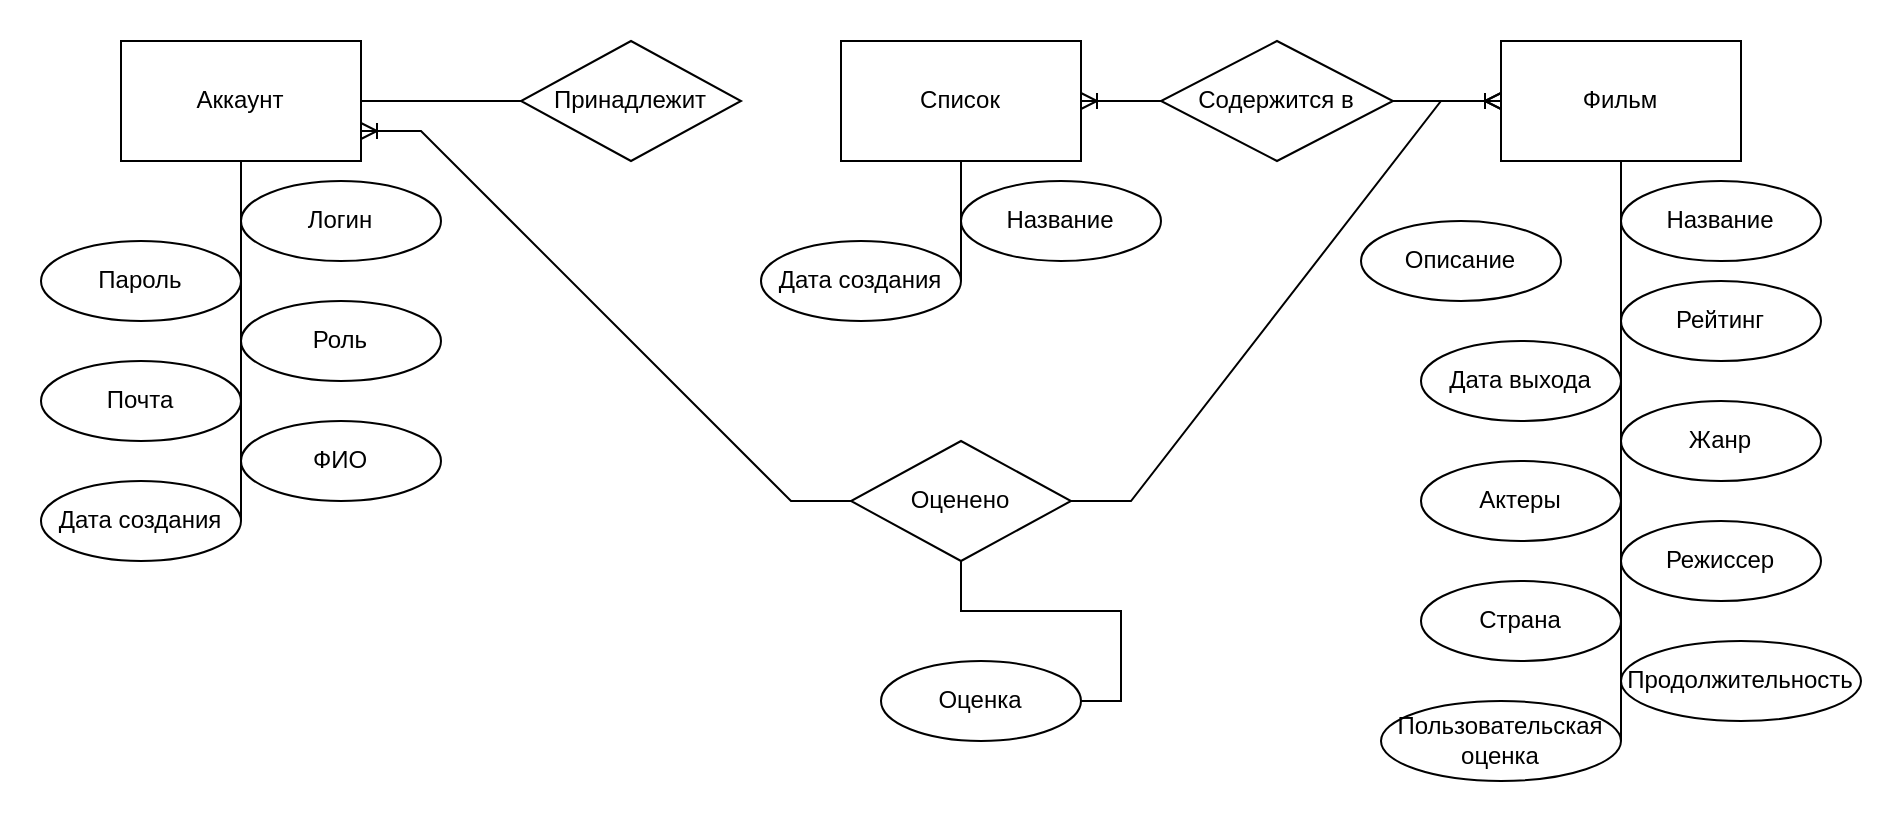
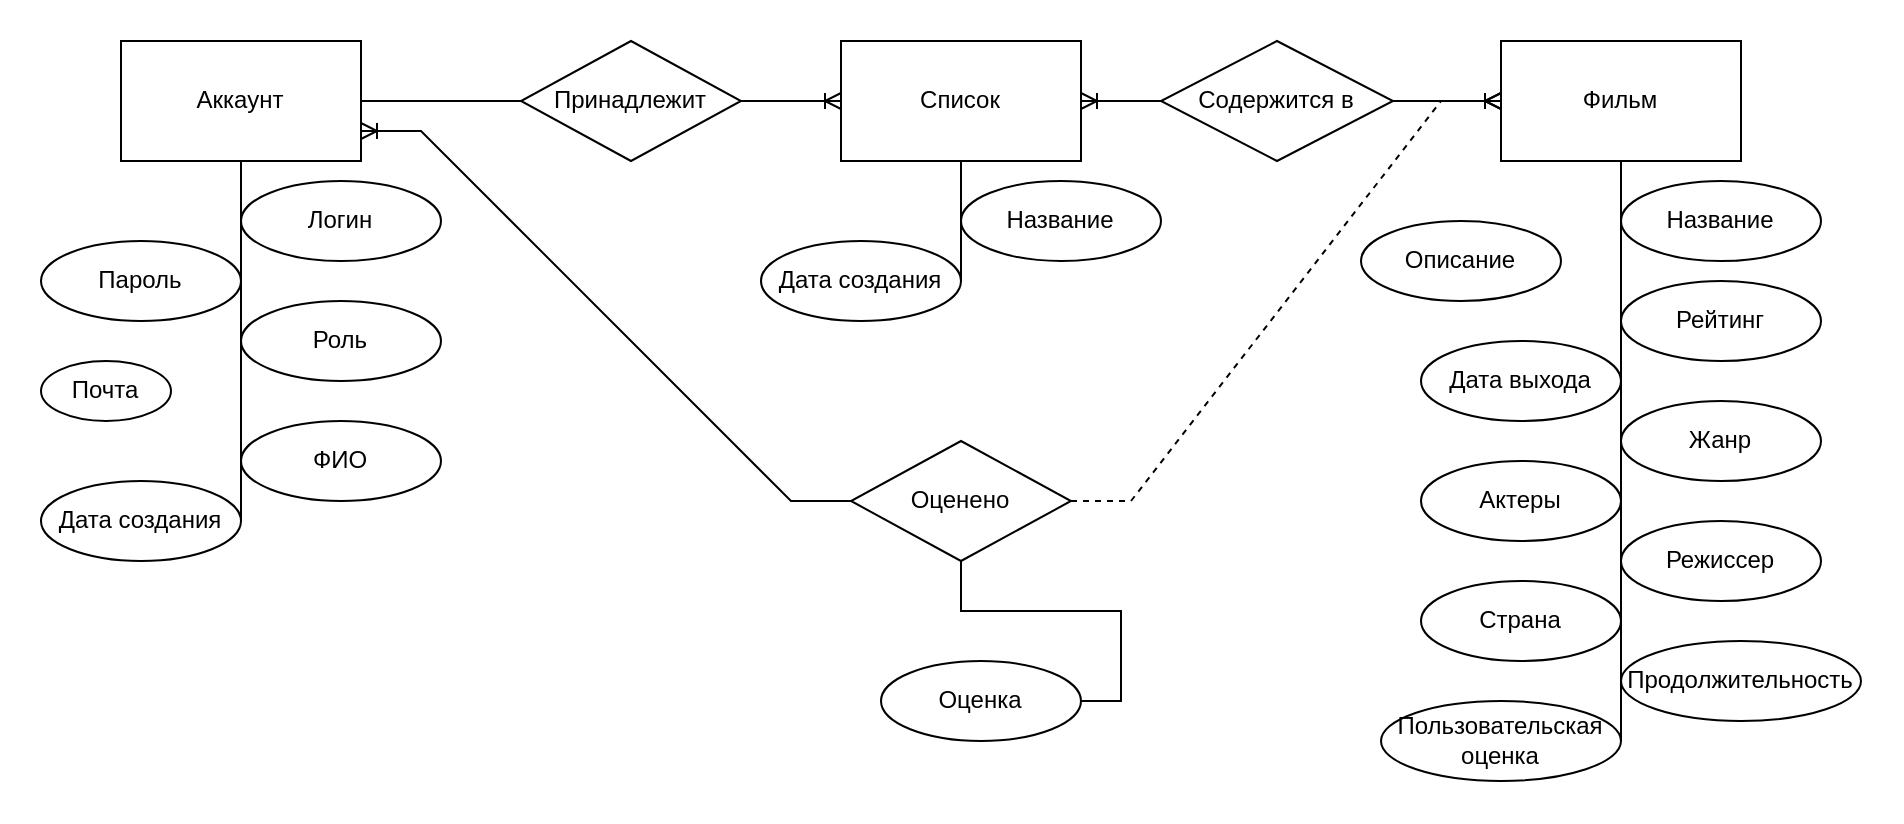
  <mxCell id="0" />
  <mxCell id="1" parent="0" />
  <mxCell id="2" style="rounded=0;orthogonalLoop=1;jettySize=auto;html=1;exitX=0.5;exitY=1;exitDx=0;exitDy=0;entryX=1;entryY=0.5;entryDx=0;entryDy=0;endArrow=none;endFill=0;" edge="1" parent="1" source="3" target="33"><mxGeometry relative="1" as="geometry" /></mxCell>
  <mxCell id="3" value="Фильм" style="rounded=0;whiteSpace=wrap;html=1;" vertex="1" parent="1"><mxGeometry x="750" y="20" width="120" height="60" as="geometry" /></mxCell>
  <mxCell id="4" style="rounded=0;orthogonalLoop=1;jettySize=auto;html=1;exitX=0.5;exitY=1;exitDx=0;exitDy=0;entryX=1;entryY=0.5;entryDx=0;entryDy=0;endArrow=none;endFill=0;" edge="1" parent="1" source="5" target="24"><mxGeometry relative="1" as="geometry" /></mxCell>
  <mxCell id="5" value="Список" style="rounded=0;whiteSpace=wrap;html=1;" vertex="1" parent="1"><mxGeometry x="420" y="20" width="120" height="60" as="geometry" /></mxCell>
  <mxCell id="6" style="edgeStyle=orthogonalEdgeStyle;rounded=0;orthogonalLoop=1;jettySize=auto;html=1;exitX=1;exitY=0.5;exitDx=0;exitDy=0;entryX=0;entryY=0.5;entryDx=0;entryDy=0;endArrow=none;endFill=0;" edge="1" parent="1" source="8" target="10"><mxGeometry relative="1" as="geometry" /></mxCell>
  <mxCell id="7" style="rounded=0;orthogonalLoop=1;jettySize=auto;html=1;exitX=0.5;exitY=1;exitDx=0;exitDy=0;entryX=1;entryY=0.5;entryDx=0;entryDy=0;endArrow=none;endFill=0;" edge="1" parent="1" source="8" target="17"><mxGeometry relative="1" as="geometry" /></mxCell>
  <mxCell id="8" value="Аккаунт" style="rounded=0;whiteSpace=wrap;html=1;" vertex="1" parent="1"><mxGeometry x="60" y="20" width="120" height="60" as="geometry" /></mxCell>
  <mxCell id="9" value="Содержится в " style="rhombus;whiteSpace=wrap;html=1;" vertex="1" parent="1"><mxGeometry x="580" y="20" width="116" height="60" as="geometry" /></mxCell>
  <mxCell id="10" value="Принадлежит" style="rhombus;whiteSpace=wrap;html=1;" vertex="1" parent="1"><mxGeometry x="260" y="20" width="110" height="60" as="geometry" /></mxCell>
  <mxCell id="11" value="" style="edgeStyle=entityRelationEdgeStyle;fontSize=12;html=1;endArrow=ERoneToMany;rounded=0;exitX=1;exitY=0.5;exitDx=0;exitDy=0;entryX=0;entryY=0.5;entryDx=0;entryDy=0;" edge="1" parent="1" source="9" target="3"><mxGeometry width="100" height="100" relative="1" as="geometry"><mxPoint x="634.5" y="230" as="sourcePoint" /><mxPoint x="734.5" y="130" as="targetPoint" /></mxGeometry></mxCell>
  <mxCell id="12" value="Логин" style="ellipse;whiteSpace=wrap;html=1;align=center;" vertex="1" parent="1"><mxGeometry x="120" y="90" width="100" height="40" as="geometry" /></mxCell>
  <mxCell id="13" value="Пароль" style="ellipse;whiteSpace=wrap;html=1;align=center;" vertex="1" parent="1"><mxGeometry x="20" y="120" width="100" height="40" as="geometry" /></mxCell>
  <mxCell id="14" value="Роль" style="ellipse;whiteSpace=wrap;html=1;align=center;" vertex="1" parent="1"><mxGeometry x="120" y="150" width="100" height="40" as="geometry" /></mxCell>
- <mxCell id="15" value="Почта" style="ellipse;whiteSpace=wrap;html=1;align=center;" vertex="1" parent="1"><mxGeometry x="20" y="180" width="100" height="40" as="geometry" /></mxCell>
+ <mxCell id="15" value="Почта" style="ellipse;whiteSpace=wrap;html=1;align=center;" vertex="1" parent="1"><mxGeometry x="20" y="180" width="65" height="30" as="geometry" /></mxCell>
  <mxCell id="16" value="ФИО" style="ellipse;whiteSpace=wrap;html=1;align=center;" vertex="1" parent="1"><mxGeometry x="120" y="210" width="100" height="40" as="geometry" /></mxCell>
  <mxCell id="17" value="Дата создания" style="ellipse;whiteSpace=wrap;html=1;align=center;" vertex="1" parent="1"><mxGeometry x="20" y="240" width="100" height="40" as="geometry" /></mxCell>
  <mxCell id="18" value="Название" style="ellipse;whiteSpace=wrap;html=1;align=center;" vertex="1" parent="1"><mxGeometry x="810" y="90" width="100" height="40" as="geometry" /></mxCell>
  <mxCell id="19" value="Описание" style="ellipse;whiteSpace=wrap;html=1;align=center;" vertex="1" parent="1"><mxGeometry x="680" y="110" width="100" height="40" as="geometry" /></mxCell>
+ <mxCell id="20" value="" style="edgeStyle=entityRelationEdgeStyle;fontSize=12;html=1;endArrow=ERoneToMany;rounded=0;exitX=1;exitY=0.5;exitDx=0;exitDy=0;entryX=0;entryY=0.5;entryDx=0;entryDy=0;" edge="1" parent="1" source="10" target="5"><mxGeometry width="100" height="100" relative="1" as="geometry"><mxPoint x="380" y="130" as="sourcePoint" /><mxPoint x="480" y="30" as="targetPoint" /></mxGeometry></mxCell>
  <mxCell id="21" value="Рейтинг" style="ellipse;whiteSpace=wrap;html=1;align=center;" vertex="1" parent="1"><mxGeometry x="810" y="140" width="100" height="40" as="geometry" /></mxCell>
  <mxCell id="22" value="Дата выхода" style="ellipse;whiteSpace=wrap;html=1;align=center;" vertex="1" parent="1"><mxGeometry x="710" y="170" width="100" height="40" as="geometry" /></mxCell>
  <mxCell id="23" value="Название" style="ellipse;whiteSpace=wrap;html=1;align=center;" vertex="1" parent="1"><mxGeometry x="480" y="90" width="100" height="40" as="geometry" /></mxCell>
  <mxCell id="24" value="Дата создания" style="ellipse;whiteSpace=wrap;html=1;align=center;" vertex="1" parent="1"><mxGeometry x="380" y="120" width="100" height="40" as="geometry" /></mxCell>
  <mxCell id="25" value="Жанр" style="ellipse;whiteSpace=wrap;html=1;align=center;" vertex="1" parent="1"><mxGeometry x="810" y="200" width="100" height="40" as="geometry" /></mxCell>
  <mxCell id="26" value="Актеры" style="ellipse;whiteSpace=wrap;html=1;align=center;" vertex="1" parent="1"><mxGeometry x="710" y="230" width="100" height="40" as="geometry" /></mxCell>
  <mxCell id="27" value="Режиссер" style="ellipse;whiteSpace=wrap;html=1;align=center;" vertex="1" parent="1"><mxGeometry x="810" y="260" width="100" height="40" as="geometry" /></mxCell>
  <mxCell id="28" value="Страна" style="ellipse;whiteSpace=wrap;html=1;align=center;" vertex="1" parent="1"><mxGeometry x="710" y="290" width="100" height="40" as="geometry" /></mxCell>
  <mxCell id="29" value="Продолжительность" style="ellipse;whiteSpace=wrap;html=1;align=center;" vertex="1" parent="1"><mxGeometry x="810" y="320" width="120" height="40" as="geometry" /></mxCell>
  <mxCell id="30" value="" style="edgeStyle=entityRelationEdgeStyle;fontSize=12;html=1;endArrow=ERoneToMany;rounded=0;exitX=0;exitY=0.5;exitDx=0;exitDy=0;entryX=1;entryY=0.5;entryDx=0;entryDy=0;" edge="1" parent="1" source="9" target="5"><mxGeometry width="100" height="100" relative="1" as="geometry"><mxPoint x="706" y="60" as="sourcePoint" /><mxPoint x="760" y="60" as="targetPoint" /></mxGeometry></mxCell>
  <mxCell id="31" style="edgeStyle=orthogonalEdgeStyle;rounded=0;orthogonalLoop=1;jettySize=auto;html=1;exitX=0.5;exitY=1;exitDx=0;exitDy=0;entryX=1;entryY=0.5;entryDx=0;entryDy=0;endArrow=none;endFill=0;" edge="1" parent="1" source="32" target="36"><mxGeometry relative="1" as="geometry" /></mxCell>
  <mxCell id="32" value="Оценено" style="rhombus;whiteSpace=wrap;html=1;" vertex="1" parent="1"><mxGeometry x="425" y="220" width="110" height="60" as="geometry" /></mxCell>
  <mxCell id="33" value="Пользовательская оценка" style="ellipse;whiteSpace=wrap;html=1;align=center;" vertex="1" parent="1"><mxGeometry x="690" y="350" width="120" height="40" as="geometry" /></mxCell>
- <mxCell id="34" value="" style="edgeStyle=entityRelationEdgeStyle;fontSize=12;html=1;endArrow=ERoneToMany;rounded=0;exitX=1;exitY=0.5;exitDx=0;exitDy=0;entryX=0;entryY=0.5;entryDx=0;entryDy=0;" edge="1" parent="1" source="32" target="3"><mxGeometry width="100" height="100" relative="1" as="geometry"><mxPoint x="560" y="249.5" as="sourcePoint" /><mxPoint x="614" y="249.5" as="targetPoint" /></mxGeometry></mxCell>
+ <mxCell id="34" value="" style="edgeStyle=entityRelationEdgeStyle;fontSize=12;html=1;endArrow=ERoneToMany;rounded=0;exitX=1;exitY=0.5;exitDx=0;exitDy=0;entryX=0;entryY=0.5;entryDx=0;entryDy=0;dashed=1;" edge="1" parent="1" source="32" target="3"><mxGeometry width="100" height="100" relative="1" as="geometry"><mxPoint x="560" y="249.5" as="sourcePoint" /><mxPoint x="614" y="249.5" as="targetPoint" /></mxGeometry></mxCell>
  <mxCell id="35" value="" style="edgeStyle=entityRelationEdgeStyle;fontSize=12;html=1;endArrow=ERoneToMany;rounded=0;exitX=0;exitY=0.5;exitDx=0;exitDy=0;entryX=1;entryY=0.75;entryDx=0;entryDy=0;" edge="1" parent="1" source="32" target="8"><mxGeometry width="100" height="100" relative="1" as="geometry"><mxPoint x="326" y="229" as="sourcePoint" /><mxPoint x="380" y="229" as="targetPoint" /></mxGeometry></mxCell>
  <mxCell id="36" value="Оценка" style="ellipse;whiteSpace=wrap;html=1;align=center;" vertex="1" parent="1"><mxGeometry x="440" y="330" width="100" height="40" as="geometry" /></mxCell>
